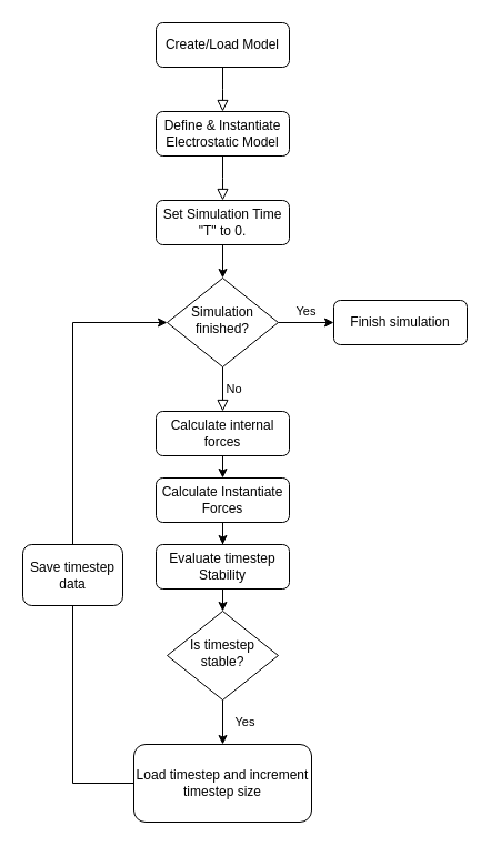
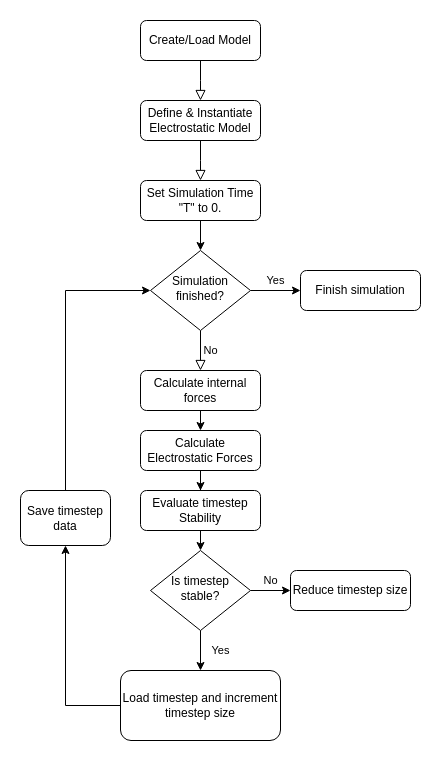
  <mxCell id="0" />
  <mxCell id="1" parent="0" />
  <mxCell id="2" value="" style="rounded=0;html=1;jettySize=auto;orthogonalLoop=1;fontSize=11;endArrow=block;endFill=0;endSize=8;strokeWidth=1;shadow=0;labelBackgroundColor=none;edgeStyle=orthogonalEdgeStyle;" parent="1" source="3" edge="1"><mxGeometry relative="1" as="geometry"><mxPoint x="200" y="180" as="targetPoint" /></mxGeometry></mxCell>
  <mxCell id="3" value="Define &amp;amp; Instantiate Electrostatic Model" style="rounded=1;whiteSpace=wrap;html=1;fontSize=12;glass=0;strokeWidth=1;shadow=0;" parent="1" vertex="1"><mxGeometry x="140" y="100" width="120" height="40" as="geometry" /></mxCell>
  <mxCell id="4" value="Create/Load Model" style="rounded=1;whiteSpace=wrap;html=1;fontSize=12;glass=0;strokeWidth=1;shadow=0;" vertex="1" parent="1"><mxGeometry x="140" y="20" width="120" height="40" as="geometry" /></mxCell>
  <mxCell id="5" value="" style="edgeStyle=orthogonalEdgeStyle;rounded=0;orthogonalLoop=1;jettySize=auto;html=1;exitX=0.5;exitY=1;exitDx=0;exitDy=0;shadow=0;strokeWidth=1;labelBackgroundColor=none;endFill=0;endArrow=block;endSize=8;" edge="1" parent="1" source="4"><mxGeometry relative="1" as="geometry"><mxPoint x="210" y="150" as="sourcePoint" /><mxPoint x="200" y="100" as="targetPoint" /></mxGeometry></mxCell>
  <mxCell id="6" value="No" style="edgeStyle=orthogonalEdgeStyle;rounded=0;html=1;jettySize=auto;orthogonalLoop=1;fontSize=11;endArrow=block;endFill=0;endSize=8;strokeWidth=1;shadow=0;labelBackgroundColor=none;" edge="1" parent="1" source="8" target="10"><mxGeometry y="10" relative="1" as="geometry"><mxPoint as="offset" /></mxGeometry></mxCell>
  <mxCell id="7" value="Yes" style="edgeStyle=orthogonalEdgeStyle;rounded=0;orthogonalLoop=1;jettySize=auto;html=1;exitX=1;exitY=0.5;exitDx=0;exitDy=0;entryX=0;entryY=0.5;entryDx=0;entryDy=0;" edge="1" parent="1" source="8" target="13"><mxGeometry y="10" relative="1" as="geometry"><mxPoint as="offset" /></mxGeometry></mxCell>
  <mxCell id="8" value="Simulation finished?" style="rhombus;whiteSpace=wrap;html=1;shadow=0;fontFamily=Helvetica;fontSize=12;align=center;strokeWidth=1;spacing=6;spacingTop=-4;" vertex="1" parent="1"><mxGeometry x="150" y="250" width="100" height="80" as="geometry" /></mxCell>
  <mxCell id="9" style="edgeStyle=orthogonalEdgeStyle;rounded=0;orthogonalLoop=1;jettySize=auto;html=1;exitX=0.5;exitY=1;exitDx=0;exitDy=0;entryX=0.5;entryY=0;entryDx=0;entryDy=0;" edge="1" parent="1" source="10" target="15"><mxGeometry relative="1" as="geometry" /></mxCell>
  <mxCell id="10" value="Calculate internal forces" style="rounded=1;whiteSpace=wrap;html=1;fontSize=12;glass=0;strokeWidth=1;shadow=0;" vertex="1" parent="1"><mxGeometry x="140" y="370" width="120" height="40" as="geometry" /></mxCell>
  <mxCell id="11" style="edgeStyle=orthogonalEdgeStyle;rounded=0;orthogonalLoop=1;jettySize=auto;html=1;exitX=0.5;exitY=1;exitDx=0;exitDy=0;entryX=0.5;entryY=0;entryDx=0;entryDy=0;" edge="1" parent="1" source="12" target="8"><mxGeometry relative="1" as="geometry" /></mxCell>
  <mxCell id="12" value="Set Simulation Time &quot;T&quot; to 0." style="rounded=1;whiteSpace=wrap;html=1;fontSize=12;glass=0;strokeWidth=1;shadow=0;" vertex="1" parent="1"><mxGeometry x="140" y="180" width="120" height="40" as="geometry" /></mxCell>
  <mxCell id="13" value="Finish simulation" style="rounded=1;whiteSpace=wrap;html=1;fontSize=12;glass=0;strokeWidth=1;shadow=0;" vertex="1" parent="1"><mxGeometry x="300" y="270" width="120" height="40" as="geometry" /></mxCell>
  <mxCell id="14" style="edgeStyle=orthogonalEdgeStyle;rounded=0;orthogonalLoop=1;jettySize=auto;html=1;exitX=0.5;exitY=1;exitDx=0;exitDy=0;" edge="1" parent="1" source="15" target="17"><mxGeometry relative="1" as="geometry" /></mxCell>
- <mxCell id="15" value="Calculate Instantiate Forces" style="rounded=1;whiteSpace=wrap;html=1;fontSize=12;glass=0;strokeWidth=1;shadow=0;" vertex="1" parent="1"><mxGeometry x="140" y="430" width="120" height="40" as="geometry" /></mxCell>
+ <mxCell id="15" value="Calculate Electrostatic Forces" style="rounded=1;whiteSpace=wrap;html=1;fontSize=12;glass=0;strokeWidth=1;shadow=0;" vertex="1" parent="1"><mxGeometry x="140" y="430" width="120" height="40" as="geometry" /></mxCell>
  <mxCell id="16" style="edgeStyle=orthogonalEdgeStyle;rounded=0;orthogonalLoop=1;jettySize=auto;html=1;exitX=0.5;exitY=1;exitDx=0;exitDy=0;entryX=0.5;entryY=0;entryDx=0;entryDy=0;" edge="1" parent="1" source="17" target="19"><mxGeometry relative="1" as="geometry" /></mxCell>
  <mxCell id="17" value="Evaluate timestep Stability" style="rounded=1;whiteSpace=wrap;html=1;fontSize=12;glass=0;strokeWidth=1;shadow=0;" vertex="1" parent="1"><mxGeometry x="140" y="490" width="120" height="40" as="geometry" /></mxCell>
+ <mxCell id="18" value="No&lt;br&gt;" style="edgeStyle=orthogonalEdgeStyle;rounded=0;orthogonalLoop=1;jettySize=auto;html=1;exitX=1;exitY=0.5;exitDx=0;exitDy=0;entryX=0;entryY=0.5;entryDx=0;entryDy=0;" edge="1" parent="1" source="19" target="20"><mxGeometry y="10" relative="1" as="geometry"><mxPoint as="offset" /></mxGeometry></mxCell>
  <mxCell id="19" value="Is timestep stable?" style="rhombus;whiteSpace=wrap;html=1;shadow=0;fontFamily=Helvetica;fontSize=12;align=center;strokeWidth=1;spacing=6;spacingTop=-4;" vertex="1" parent="1"><mxGeometry x="150" y="550" width="100" height="80" as="geometry" /></mxCell>
+ <mxCell id="20" value="Reduce timestep size" style="rounded=1;whiteSpace=wrap;html=1;fontSize=12;glass=0;strokeWidth=1;shadow=0;" vertex="1" parent="1"><mxGeometry x="290" y="570" width="120" height="40" as="geometry" /></mxCell>
  <mxCell id="21" value="Load timestep and increment timestep size" style="rounded=1;whiteSpace=wrap;html=1;fontSize=12;glass=0;strokeWidth=1;shadow=0;" vertex="1" parent="1"><mxGeometry x="120" y="670" width="160" height="70" as="geometry" /></mxCell>
  <mxCell id="22" value="Yes" style="edgeStyle=orthogonalEdgeStyle;rounded=0;orthogonalLoop=1;jettySize=auto;html=1;exitX=0.5;exitY=1;exitDx=0;exitDy=0;" edge="1" parent="1" source="19" target="21"><mxGeometry y="20" relative="1" as="geometry"><mxPoint x="260" y="600" as="sourcePoint" /><mxPoint x="300" y="600" as="targetPoint" /><mxPoint as="offset" /></mxGeometry></mxCell>
  <mxCell id="23" style="edgeStyle=orthogonalEdgeStyle;rounded=0;orthogonalLoop=1;jettySize=auto;html=1;exitX=0.5;exitY=0;exitDx=0;exitDy=0;entryX=0;entryY=0.5;entryDx=0;entryDy=0;" edge="1" parent="1" source="24" target="8"><mxGeometry relative="1" as="geometry" /></mxCell>
  <mxCell id="24" value="Save timestep data" style="rounded=1;whiteSpace=wrap;html=1;" vertex="1" parent="1"><mxGeometry x="20" y="490" width="90" height="55" as="geometry" /></mxCell>
- <mxCell id="25" style="edgeStyle=orthogonalEdgeStyle;rounded=0;orthogonalLoop=1;jettySize=auto;html=1;exitX=0;exitY=0.5;exitDx=0;exitDy=0;entryX=0.5;entryY=1;entryDx=0;entryDy=0;endArrow=none;" edge="1" parent="1" source="21" target="24"><mxGeometry relative="1" as="geometry"><mxPoint x="120" y="705" as="sourcePoint" /><mxPoint x="10" y="580" as="targetPoint" /></mxGeometry></mxCell>
+ <mxCell id="25" style="edgeStyle=orthogonalEdgeStyle;rounded=0;orthogonalLoop=1;jettySize=auto;html=1;exitX=0;exitY=0.5;exitDx=0;exitDy=0;entryX=0.5;entryY=1;entryDx=0;entryDy=0;" edge="1" parent="1" source="21" target="24"><mxGeometry relative="1" as="geometry"><mxPoint x="120" y="705" as="sourcePoint" /><mxPoint x="10" y="580" as="targetPoint" /></mxGeometry></mxCell>
